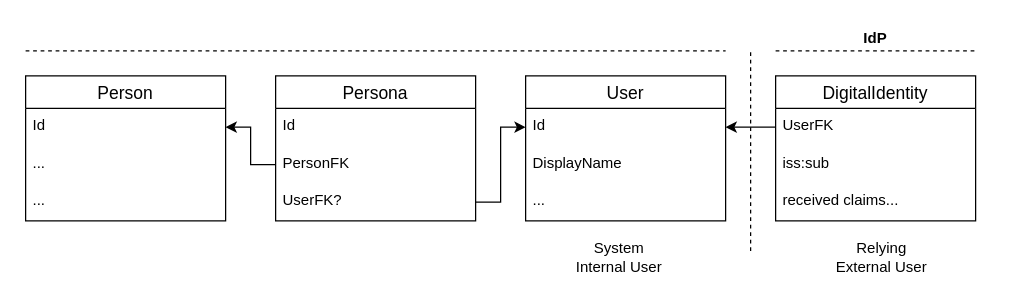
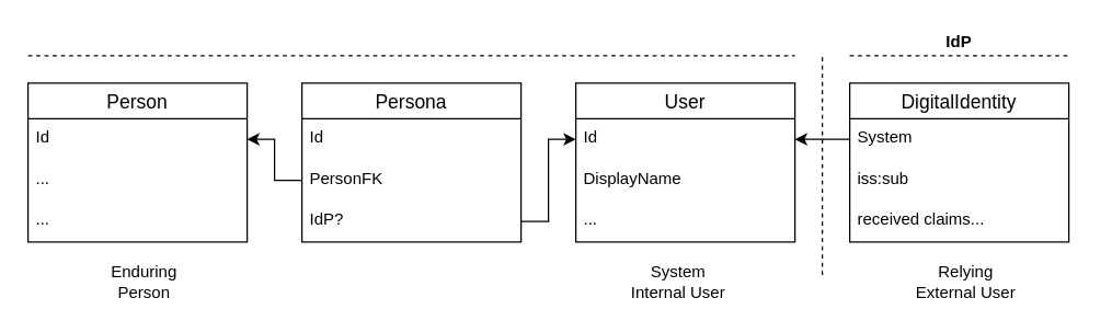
  <mxCell id="0" />
  <mxCell id="1" parent="0" />
  <mxCell id="2" value="DigitalIdentity" style="swimlane;fontStyle=0;childLayout=stackLayout;horizontal=1;startSize=26;horizontalStack=0;resizeParent=1;resizeParentMax=0;resizeLast=0;collapsible=0;marginBottom=0;align=center;fontSize=14;" parent="1" vertex="1"><mxGeometry x="620" y="60" width="160" height="116" as="geometry" /></mxCell>
- <mxCell id="3" value="UserFK" style="text;strokeColor=none;fillColor=none;spacingLeft=4;spacingRight=4;overflow=hidden;rotatable=0;points=[[0,0.5],[1,0.5]];portConstraint=eastwest;fontSize=12;whiteSpace=wrap;html=1;" parent="2" vertex="1"><mxGeometry y="26" width="160" height="30" as="geometry" /></mxCell>
+ <mxCell id="3" value="System" style="text;strokeColor=none;fillColor=none;spacingLeft=4;spacingRight=4;overflow=hidden;rotatable=0;points=[[0,0.5],[1,0.5]];portConstraint=eastwest;fontSize=12;whiteSpace=wrap;html=1;" parent="2" vertex="1"><mxGeometry y="26" width="160" height="30" as="geometry" /></mxCell>
  <mxCell id="4" value="iss:sub" style="text;strokeColor=none;fillColor=none;spacingLeft=4;spacingRight=4;overflow=hidden;rotatable=0;points=[[0,0.5],[1,0.5]];portConstraint=eastwest;fontSize=12;whiteSpace=wrap;html=1;" parent="2" vertex="1"><mxGeometry y="56" width="160" height="30" as="geometry" /></mxCell>
  <mxCell id="5" value="received claims..." style="text;strokeColor=none;fillColor=none;spacingLeft=4;spacingRight=4;overflow=hidden;rotatable=0;points=[[0,0.5],[1,0.5]];portConstraint=eastwest;fontSize=12;whiteSpace=wrap;html=1;" parent="2" vertex="1"><mxGeometry y="86" width="160" height="30" as="geometry" /></mxCell>
  <mxCell id="6" value="User" style="swimlane;fontStyle=0;childLayout=stackLayout;horizontal=1;startSize=26;horizontalStack=0;resizeParent=1;resizeParentMax=0;resizeLast=0;collapsible=0;marginBottom=0;align=center;fontSize=14;" parent="1" vertex="1"><mxGeometry x="420" y="60" width="160" height="116" as="geometry" /></mxCell>
  <mxCell id="7" value="Id" style="text;strokeColor=none;fillColor=none;spacingLeft=4;spacingRight=4;overflow=hidden;rotatable=0;points=[[0,0.5],[1,0.5]];portConstraint=eastwest;fontSize=12;whiteSpace=wrap;html=1;" parent="6" vertex="1"><mxGeometry y="26" width="160" height="30" as="geometry" /></mxCell>
  <mxCell id="8" value="DisplayName" style="text;strokeColor=none;fillColor=none;spacingLeft=4;spacingRight=4;overflow=hidden;rotatable=0;points=[[0,0.5],[1,0.5]];portConstraint=eastwest;fontSize=12;whiteSpace=wrap;html=1;" parent="6" vertex="1"><mxGeometry y="56" width="160" height="30" as="geometry" /></mxCell>
  <mxCell id="9" value="..." style="text;strokeColor=none;fillColor=none;spacingLeft=4;spacingRight=4;overflow=hidden;rotatable=0;points=[[0,0.5],[1,0.5]];portConstraint=eastwest;fontSize=12;whiteSpace=wrap;html=1;" parent="6" vertex="1"><mxGeometry y="86" width="160" height="30" as="geometry" /></mxCell>
  <mxCell id="10" value="Persona" style="swimlane;fontStyle=0;childLayout=stackLayout;horizontal=1;startSize=26;horizontalStack=0;resizeParent=1;resizeParentMax=0;resizeLast=0;collapsible=0;marginBottom=0;align=center;fontSize=14;" parent="1" vertex="1"><mxGeometry x="220" y="60" width="160" height="116" as="geometry" /></mxCell>
  <mxCell id="11" value="Id" style="text;strokeColor=none;fillColor=none;spacingLeft=4;spacingRight=4;overflow=hidden;rotatable=0;points=[[0,0.5],[1,0.5]];portConstraint=eastwest;fontSize=12;whiteSpace=wrap;html=1;" parent="10" vertex="1"><mxGeometry y="26" width="160" height="30" as="geometry" /></mxCell>
  <mxCell id="12" value="PersonFK" style="text;strokeColor=none;fillColor=none;spacingLeft=4;spacingRight=4;overflow=hidden;rotatable=0;points=[[0,0.5],[1,0.5]];portConstraint=eastwest;fontSize=12;whiteSpace=wrap;html=1;" parent="10" vertex="1"><mxGeometry y="56" width="160" height="30" as="geometry" /></mxCell>
- <mxCell id="13" value="UserFK?" style="text;strokeColor=none;fillColor=none;spacingLeft=4;spacingRight=4;overflow=hidden;rotatable=0;points=[[0,0.5],[1,0.5]];portConstraint=eastwest;fontSize=12;whiteSpace=wrap;html=1;" parent="10" vertex="1"><mxGeometry y="86" width="160" height="30" as="geometry" /></mxCell>
+ <mxCell id="13" value="IdP?" style="text;strokeColor=none;fillColor=none;spacingLeft=4;spacingRight=4;overflow=hidden;rotatable=0;points=[[0,0.5],[1,0.5]];portConstraint=eastwest;fontSize=12;whiteSpace=wrap;html=1;" parent="10" vertex="1"><mxGeometry y="86" width="160" height="30" as="geometry" /></mxCell>
  <mxCell id="14" style="edgeStyle=orthogonalEdgeStyle;rounded=0;orthogonalLoop=1;jettySize=auto;html=1;exitX=1;exitY=0.5;exitDx=0;exitDy=0;" parent="1" source="13" target="7" edge="1"><mxGeometry relative="1" as="geometry" /></mxCell>
  <mxCell id="15" style="edgeStyle=orthogonalEdgeStyle;rounded=0;orthogonalLoop=1;jettySize=auto;html=1;entryX=1;entryY=0.5;entryDx=0;entryDy=0;" parent="1" source="3" target="7" edge="1"><mxGeometry relative="1" as="geometry" /></mxCell>
  <mxCell id="16" value="Person" style="swimlane;fontStyle=0;childLayout=stackLayout;horizontal=1;startSize=26;horizontalStack=0;resizeParent=1;resizeParentMax=0;resizeLast=0;collapsible=0;marginBottom=0;align=center;fontSize=14;" parent="1" vertex="1"><mxGeometry x="20" y="60" width="160" height="116" as="geometry" /></mxCell>
  <mxCell id="17" value="Id" style="text;strokeColor=none;fillColor=none;spacingLeft=4;spacingRight=4;overflow=hidden;rotatable=0;points=[[0,0.5],[1,0.5]];portConstraint=eastwest;fontSize=12;whiteSpace=wrap;html=1;" parent="16" vertex="1"><mxGeometry y="26" width="160" height="30" as="geometry" /></mxCell>
  <mxCell id="18" value="..." style="text;strokeColor=none;fillColor=none;spacingLeft=4;spacingRight=4;overflow=hidden;rotatable=0;points=[[0,0.5],[1,0.5]];portConstraint=eastwest;fontSize=12;whiteSpace=wrap;html=1;" parent="16" vertex="1"><mxGeometry y="56" width="160" height="30" as="geometry" /></mxCell>
  <mxCell id="19" value="..." style="text;strokeColor=none;fillColor=none;spacingLeft=4;spacingRight=4;overflow=hidden;rotatable=0;points=[[0,0.5],[1,0.5]];portConstraint=eastwest;fontSize=12;whiteSpace=wrap;html=1;" parent="16" vertex="1"><mxGeometry y="86" width="160" height="30" as="geometry" /></mxCell>
  <mxCell id="20" style="edgeStyle=orthogonalEdgeStyle;rounded=0;orthogonalLoop=1;jettySize=auto;html=1;exitX=0;exitY=0.5;exitDx=0;exitDy=0;entryX=1;entryY=0.5;entryDx=0;entryDy=0;" parent="1" source="12" target="17" edge="1"><mxGeometry relative="1" as="geometry" /></mxCell>
  <mxCell id="21" value="System &lt;br&gt;Internal User" style="text;html=1;strokeColor=none;fillColor=none;align=center;verticalAlign=middle;whiteSpace=wrap;rounded=0;" parent="1" vertex="1"><mxGeometry x="410" y="190" width="170" height="30" as="geometry" /></mxCell>
  <mxCell id="22" value="Relying &lt;br&gt;External User" style="text;html=1;strokeColor=none;fillColor=none;align=center;verticalAlign=middle;whiteSpace=wrap;rounded=0;" parent="1" vertex="1"><mxGeometry x="620" y="190" width="170" height="30" as="geometry" /></mxCell>
+ <mxCell id="23" value="Enduring &lt;br&gt;Person" style="text;html=1;strokeColor=none;fillColor=none;align=center;verticalAlign=middle;whiteSpace=wrap;rounded=0;" parent="1" vertex="1"><mxGeometry x="20" y="190" width="170" height="30" as="geometry" /></mxCell>
  <mxCell id="24" value="" style="endArrow=none;dashed=1;html=1;rounded=0;" parent="1" edge="1"><mxGeometry width="50" height="50" relative="1" as="geometry"><mxPoint x="600" y="200" as="sourcePoint" /><mxPoint x="600" y="40" as="targetPoint" /></mxGeometry></mxCell>
  <mxCell id="25" value="IdP" style="text;html=1;strokeColor=none;fillColor=none;align=center;verticalAlign=middle;whiteSpace=wrap;rounded=0;fontStyle=1" parent="1" vertex="1"><mxGeometry x="620" y="20" width="160" height="20" as="geometry" /></mxCell>
  <mxCell id="26" value="" style="endArrow=none;dashed=1;html=1;rounded=0;" parent="1" edge="1"><mxGeometry width="50" height="50" relative="1" as="geometry"><mxPoint x="20" y="40" as="sourcePoint" /><mxPoint x="580" y="40" as="targetPoint" /></mxGeometry></mxCell>
  <mxCell id="27" value="" style="endArrow=none;dashed=1;html=1;rounded=0;" parent="1" edge="1"><mxGeometry width="50" height="50" relative="1" as="geometry"><mxPoint x="620" y="40" as="sourcePoint" /><mxPoint x="780" y="40" as="targetPoint" /></mxGeometry></mxCell>
